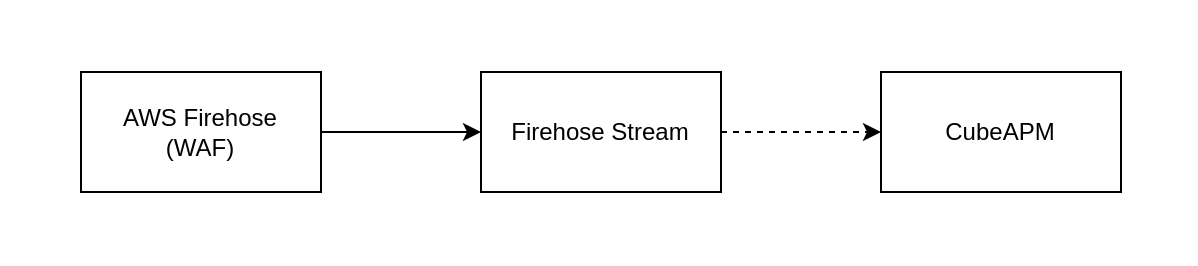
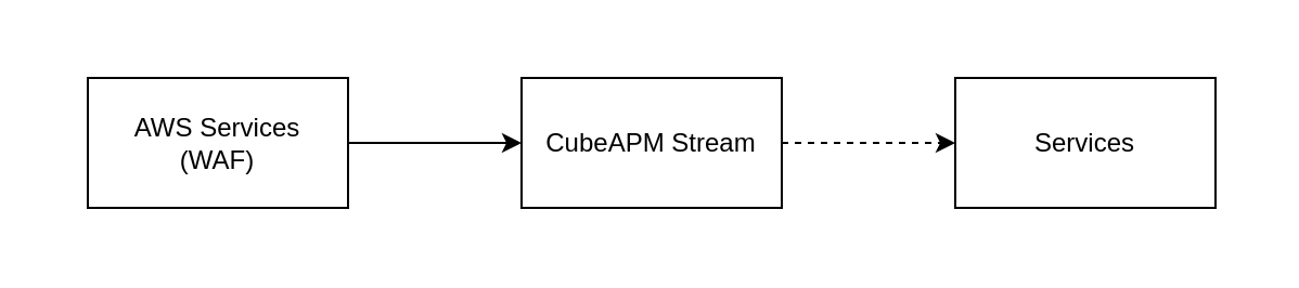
  <mxCell id="0" />
  <mxCell id="1" parent="0" />
  <mxCell id="2" value="" style="rounded=0;whiteSpace=wrap;html=1;labelBackgroundColor=none;fillColor=light-dark(#FFFFFF,#000000);strokeColor=none;" vertex="1" parent="1"><mxGeometry x="20" y="20" width="557" height="91" as="geometry" /></mxCell>
  <mxCell id="3" value="" style="edgeStyle=orthogonalEdgeStyle;rounded=0;orthogonalLoop=1;jettySize=auto;html=1;labelBackgroundColor=none;fontColor=default;" edge="1" parent="1" source="4" target="6"><mxGeometry relative="1" as="geometry" /></mxCell>
- <mxCell id="4" value="AWS Firehose&lt;br&gt;(WAF)" style="rounded=0;whiteSpace=wrap;html=1;labelBackgroundColor=none;" vertex="1" parent="1"><mxGeometry x="40" y="35.5" width="120" height="60" as="geometry" /></mxCell>
+ <mxCell id="4" value="AWS Services&lt;br&gt;(WAF)" style="rounded=0;whiteSpace=wrap;html=1;labelBackgroundColor=none;" vertex="1" parent="1"><mxGeometry x="40" y="35.5" width="120" height="60" as="geometry" /></mxCell>
  <mxCell id="5" value="" style="edgeStyle=orthogonalEdgeStyle;rounded=0;orthogonalLoop=1;jettySize=auto;html=1;labelBackgroundColor=none;fontColor=default;dashed=1;" edge="1" parent="1" source="6" target="7"><mxGeometry relative="1" as="geometry" /></mxCell>
- <mxCell id="6" value="Firehose Stream" style="rounded=0;whiteSpace=wrap;html=1;labelBackgroundColor=none;" vertex="1" parent="1"><mxGeometry x="240" y="35.5" width="120" height="60" as="geometry" /></mxCell>
- <mxCell id="7" value="CubeAPM" style="rounded=0;whiteSpace=wrap;html=1;labelBackgroundColor=none;" vertex="1" parent="1"><mxGeometry x="440" y="35.5" width="120" height="60" as="geometry" /></mxCell>
+ <mxCell id="6" value="CubeAPM Stream" style="rounded=0;whiteSpace=wrap;html=1;labelBackgroundColor=none;" vertex="1" parent="1"><mxGeometry x="240" y="35.5" width="120" height="60" as="geometry" /></mxCell>
+ <mxCell id="7" value="Services" style="rounded=0;whiteSpace=wrap;html=1;labelBackgroundColor=none;" vertex="1" parent="1"><mxGeometry x="440" y="35.5" width="120" height="60" as="geometry" /></mxCell>
